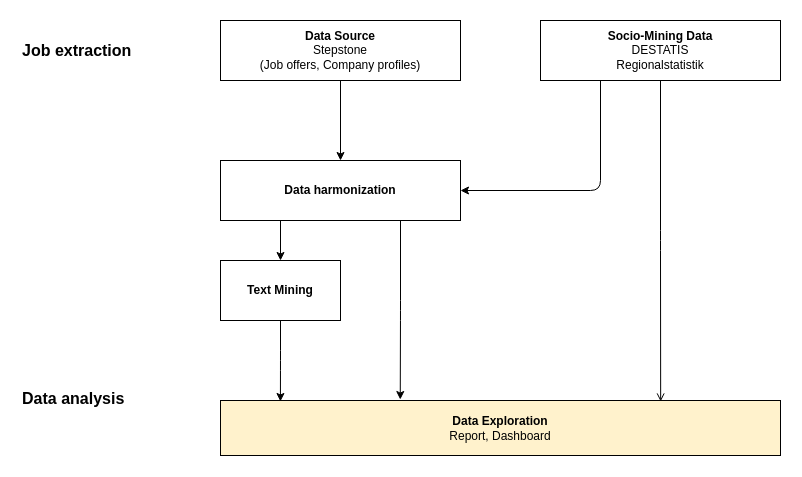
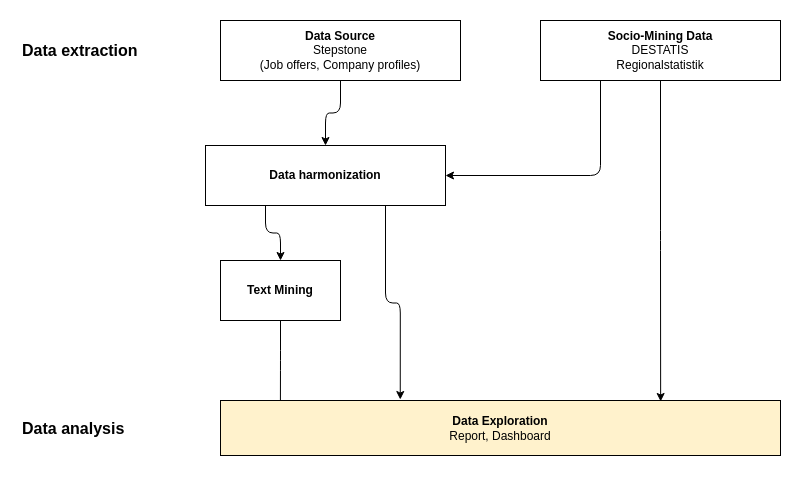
  <mxCell id="0" />
  <mxCell id="1" parent="0" />
  <mxCell id="2" style="edgeStyle=orthogonalEdgeStyle;rounded=1;orthogonalLoop=1;jettySize=auto;html=1;exitX=0.5;exitY=1;exitDx=0;exitDy=0;entryX=0.5;entryY=0;entryDx=0;entryDy=0;sourcePerimeterSpacing=10;targetPerimeterSpacing=10;" edge="1" parent="1" source="3" target="9"><mxGeometry relative="1" as="geometry" /></mxCell>
  <mxCell id="3" value="&lt;b&gt;Data Source&lt;br&gt;&lt;/b&gt;Stepstone&lt;br&gt;(Job offers, Company profiles)" style="rounded=0;whiteSpace=wrap;html=1;" vertex="1" parent="1"><mxGeometry x="220" y="20" width="240" height="60" as="geometry" /></mxCell>
  <mxCell id="4" style="edgeStyle=orthogonalEdgeStyle;rounded=1;orthogonalLoop=1;jettySize=auto;html=1;exitX=0.25;exitY=1;exitDx=0;exitDy=0;entryX=1;entryY=0.5;entryDx=0;entryDy=0;targetPerimeterSpacing=10;sourcePerimeterSpacing=10;" edge="1" parent="1" source="6" target="9"><mxGeometry relative="1" as="geometry" /></mxCell>
- <mxCell id="5" style="edgeStyle=orthogonalEdgeStyle;rounded=1;orthogonalLoop=1;jettySize=auto;html=1;exitX=0.5;exitY=1;exitDx=0;exitDy=0;entryX=0.786;entryY=0.018;entryDx=0;entryDy=0;entryPerimeter=0;sourcePerimeterSpacing=10;targetPerimeterSpacing=10;endArrow=open;" edge="1" parent="1" source="6" target="12"><mxGeometry relative="1" as="geometry" /></mxCell>
+ <mxCell id="5" style="edgeStyle=orthogonalEdgeStyle;rounded=1;orthogonalLoop=1;jettySize=auto;html=1;exitX=0.5;exitY=1;exitDx=0;exitDy=0;entryX=0.786;entryY=0.018;entryDx=0;entryDy=0;entryPerimeter=0;sourcePerimeterSpacing=10;targetPerimeterSpacing=10;" edge="1" parent="1" source="6" target="12"><mxGeometry relative="1" as="geometry" /></mxCell>
  <mxCell id="6" value="&lt;b&gt;Socio-Mining Data&lt;br&gt;&lt;/b&gt;DESTATIS&lt;br&gt;Regionalstatistik" style="rounded=0;whiteSpace=wrap;html=1;" vertex="1" parent="1"><mxGeometry x="540" y="20" width="240" height="60" as="geometry" /></mxCell>
  <mxCell id="7" style="edgeStyle=orthogonalEdgeStyle;rounded=1;orthogonalLoop=1;jettySize=auto;html=1;exitX=0.25;exitY=1;exitDx=0;exitDy=0;entryX=0.5;entryY=0;entryDx=0;entryDy=0;sourcePerimeterSpacing=10;targetPerimeterSpacing=10;" edge="1" parent="1" source="9" target="11"><mxGeometry relative="1" as="geometry" /></mxCell>
  <mxCell id="8" style="edgeStyle=orthogonalEdgeStyle;rounded=1;orthogonalLoop=1;jettySize=auto;html=1;exitX=0.75;exitY=1;exitDx=0;exitDy=0;entryX=0.321;entryY=-0.018;entryDx=0;entryDy=0;entryPerimeter=0;sourcePerimeterSpacing=10;targetPerimeterSpacing=10;" edge="1" parent="1" source="9" target="12"><mxGeometry relative="1" as="geometry" /></mxCell>
- <mxCell id="9" value="&lt;b&gt;Data harmonization&lt;/b&gt;" style="rounded=0;whiteSpace=wrap;html=1;" vertex="1" parent="1"><mxGeometry x="220" y="160" width="240" height="60" as="geometry" /></mxCell>
- <mxCell id="10" style="edgeStyle=orthogonalEdgeStyle;rounded=1;orthogonalLoop=1;jettySize=auto;html=1;exitX=0.5;exitY=1;exitDx=0;exitDy=0;entryX=0.107;entryY=0.018;entryDx=0;entryDy=0;entryPerimeter=0;sourcePerimeterSpacing=10;targetPerimeterSpacing=10;" edge="1" parent="1" source="11" target="12"><mxGeometry relative="1" as="geometry" /></mxCell>
+ <mxCell id="9" value="&lt;b&gt;Data harmonization&lt;/b&gt;" style="rounded=0;whiteSpace=wrap;html=1;" vertex="1" parent="1"><mxGeometry x="205" y="145" width="240" height="60" as="geometry" /></mxCell>
+ <mxCell id="10" style="edgeStyle=orthogonalEdgeStyle;rounded=1;orthogonalLoop=1;jettySize=auto;html=1;exitX=0.5;exitY=1;exitDx=0;exitDy=0;entryX=0.107;entryY=0.018;entryDx=0;entryDy=0;entryPerimeter=0;sourcePerimeterSpacing=10;targetPerimeterSpacing=10;endArrow=none;" edge="1" parent="1" source="11" target="12"><mxGeometry relative="1" as="geometry" /></mxCell>
  <mxCell id="11" value="&lt;b&gt;Text Mining&lt;/b&gt;" style="rounded=0;whiteSpace=wrap;html=1;" vertex="1" parent="1"><mxGeometry x="220" y="260" width="120" height="60" as="geometry" /></mxCell>
  <mxCell id="12" value="&lt;b&gt;Data Exploration&lt;br&gt;&lt;/b&gt;Report, Dashboard" style="rounded=0;whiteSpace=wrap;html=1;fillColor=#fff2cc;" vertex="1" parent="1"><mxGeometry x="220" y="400" width="560" height="55" as="geometry" /></mxCell>
- <mxCell id="13" value="Job extraction" style="text;html=1;strokeColor=none;fillColor=none;align=left;verticalAlign=middle;whiteSpace=wrap;rounded=0;fontSize=16;fontStyle=1" vertex="1" parent="1"><mxGeometry x="20" y="35" width="160" height="30" as="geometry" /></mxCell>
- <mxCell id="14" value="Data analysis" style="text;html=1;strokeColor=none;fillColor=none;align=left;verticalAlign=middle;whiteSpace=wrap;rounded=0;fontSize=16;fontStyle=1" vertex="1" parent="1"><mxGeometry x="20" y="382.5" width="160" height="30" as="geometry" /></mxCell>
+ <mxCell id="13" value="Data extraction" style="text;html=1;strokeColor=none;fillColor=none;align=left;verticalAlign=middle;whiteSpace=wrap;rounded=0;fontSize=16;fontStyle=1" vertex="1" parent="1"><mxGeometry x="20" y="35" width="160" height="30" as="geometry" /></mxCell>
+ <mxCell id="14" value="Data analysis" style="text;html=1;strokeColor=none;fillColor=none;align=left;verticalAlign=middle;whiteSpace=wrap;rounded=0;fontSize=16;fontStyle=1" vertex="1" parent="1"><mxGeometry x="20" y="412.5" width="160" height="30" as="geometry" /></mxCell>
